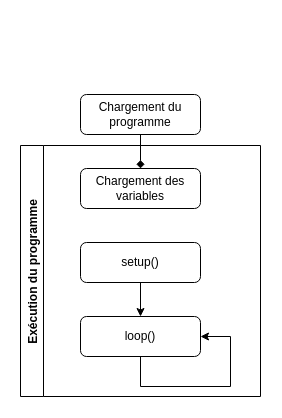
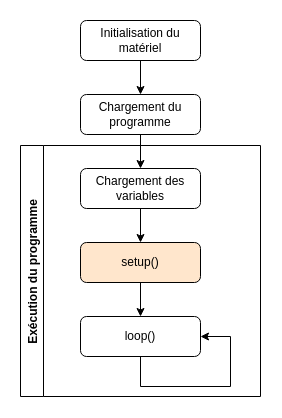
  <mxCell id="0" />
  <mxCell id="1" parent="0" />
- <mxCell id="4" value="" style="edgeStyle=orthogonalEdgeStyle;rounded=0;orthogonalLoop=1;jettySize=auto;html=1;endArrow=diamond;" edge="1" parent="1" source="5" target="7"><mxGeometry relative="1" as="geometry" /></mxCell>
+ <mxCell id="2" value="" style="edgeStyle=orthogonalEdgeStyle;rounded=0;orthogonalLoop=1;jettySize=auto;html=1;" edge="1" parent="1" source="3" target="5"><mxGeometry relative="1" as="geometry" /></mxCell>
+ <mxCell id="3" value="Initialisation du matériel" style="rounded=1;whiteSpace=wrap;html=1;fontSize=12;glass=0;strokeWidth=1;shadow=0;" vertex="1" parent="1"><mxGeometry x="80" y="20" width="120" height="40" as="geometry" /></mxCell>
+ <mxCell id="4" value="" style="edgeStyle=orthogonalEdgeStyle;rounded=0;orthogonalLoop=1;jettySize=auto;html=1;" edge="1" parent="1" source="5" target="7"><mxGeometry relative="1" as="geometry" /></mxCell>
  <mxCell id="5" value="Chargement du programme" style="rounded=1;whiteSpace=wrap;html=1;fontSize=12;glass=0;strokeWidth=1;shadow=0;" vertex="1" parent="1"><mxGeometry x="80" y="94" width="120" height="40" as="geometry" /></mxCell>
+ <mxCell id="6" value="" style="edgeStyle=orthogonalEdgeStyle;rounded=0;orthogonalLoop=1;jettySize=auto;html=1;" edge="1" parent="1" source="7" target="9"><mxGeometry relative="1" as="geometry" /></mxCell>
  <mxCell id="7" value="Chargement des variables" style="rounded=1;whiteSpace=wrap;html=1;fontSize=12;glass=0;strokeWidth=1;shadow=0;" vertex="1" parent="1"><mxGeometry x="80" y="168" width="120" height="40" as="geometry" /></mxCell>
  <mxCell id="8" value="" style="edgeStyle=orthogonalEdgeStyle;rounded=0;orthogonalLoop=1;jettySize=auto;html=1;" edge="1" parent="1" source="9" target="10"><mxGeometry relative="1" as="geometry" /></mxCell>
- <mxCell id="9" value="setup()" style="rounded=1;whiteSpace=wrap;html=1;fontSize=12;glass=0;strokeWidth=1;shadow=0;" vertex="1" parent="1"><mxGeometry x="80" y="242" width="120" height="40" as="geometry" /></mxCell>
+ <mxCell id="9" value="setup()" style="rounded=1;whiteSpace=wrap;html=1;fontSize=12;glass=0;strokeWidth=1;shadow=0;fillColor=#ffe6cc;" vertex="1" parent="1"><mxGeometry x="80" y="242" width="120" height="40" as="geometry" /></mxCell>
  <mxCell id="10" value="loop()" style="rounded=1;whiteSpace=wrap;html=1;fontSize=12;glass=0;strokeWidth=1;shadow=0;" vertex="1" parent="1"><mxGeometry x="80" y="316" width="120" height="40" as="geometry" /></mxCell>
  <mxCell id="11" value="Exécution du programme" style="swimlane;horizontal=0;" vertex="1" parent="1"><mxGeometry x="20" y="145" width="240" height="251" as="geometry" /></mxCell>
  <mxCell id="12" value="" style="endArrow=classic;html=1;rounded=0;exitX=0.5;exitY=1;exitDx=0;exitDy=0;entryX=1;entryY=0.5;entryDx=0;entryDy=0;" edge="1" parent="1" source="10" target="10"><mxGeometry width="50" height="50" relative="1" as="geometry"><mxPoint x="370" y="216" as="sourcePoint" /><mxPoint x="260" y="356" as="targetPoint" /><Array as="points"><mxPoint x="140" y="386" /><mxPoint x="230" y="386" /><mxPoint x="230" y="336" /></Array></mxGeometry></mxCell>
